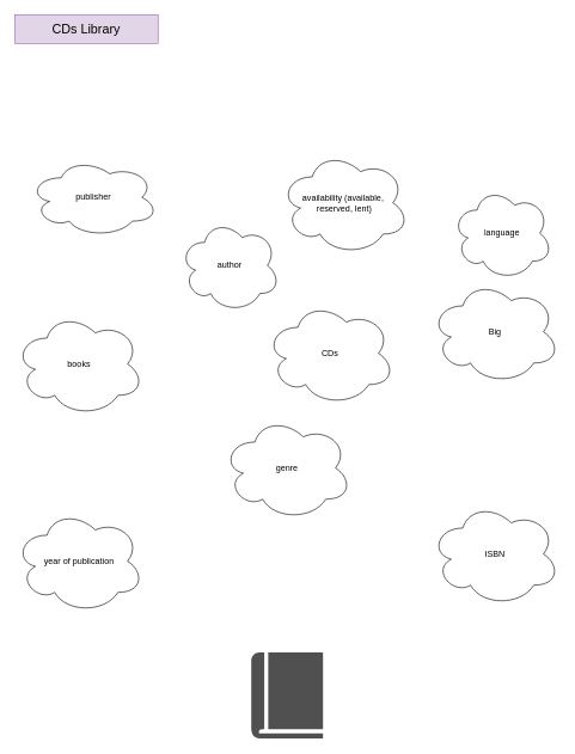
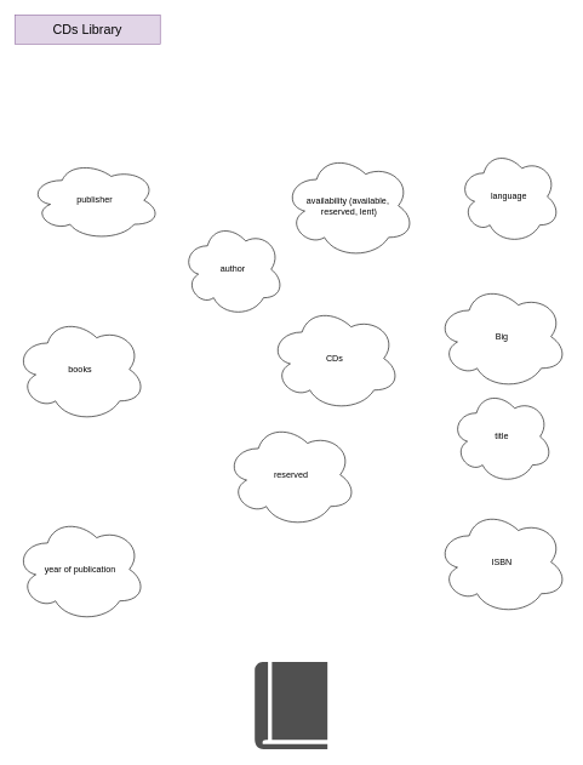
  <mxCell id="0" />
  <mxCell id="1" parent="0" />
  <mxCell id="2" value="" style="pointerEvents=1;shadow=0;dashed=0;html=1;strokeColor=none;fillColor=#505050;labelPosition=center;verticalLabelPosition=bottom;verticalAlign=top;outlineConnect=0;align=center;shape=mxgraph.office.concepts.book_journal;" vertex="1" parent="1"><mxGeometry x="350" y="910" width="100" height="120" as="geometry" /></mxCell>
  <mxCell id="3" value="books" style="ellipse;shape=cloud;whiteSpace=wrap;html=1;" vertex="1" parent="1"><mxGeometry x="20" y="435" width="180" height="145" as="geometry" /></mxCell>
  <mxCell id="4" value="CDs" style="ellipse;shape=cloud;whiteSpace=wrap;html=1;" vertex="1" parent="1"><mxGeometry x="370" y="420" width="180" height="145" as="geometry" /></mxCell>
  <mxCell id="5" value="availability (available,&amp;nbsp;&lt;br&gt;reserved, lent)" style="ellipse;shape=cloud;whiteSpace=wrap;html=1;" vertex="1" parent="1"><mxGeometry x="390" y="210" width="180" height="145" as="geometry" /></mxCell>
  <mxCell id="6" value="publisher" style="ellipse;shape=cloud;whiteSpace=wrap;html=1;" vertex="1" parent="1"><mxGeometry x="40" y="220" width="180" height="110" as="geometry" /></mxCell>
- <mxCell id="7" value="genre" style="ellipse;shape=cloud;whiteSpace=wrap;html=1;" vertex="1" parent="1"><mxGeometry x="310" y="580" width="180" height="145" as="geometry" /></mxCell>
+ <mxCell id="7" value="reserved" style="ellipse;shape=cloud;whiteSpace=wrap;html=1;" vertex="1" parent="1"><mxGeometry x="310" y="580" width="180" height="145" as="geometry" /></mxCell>
  <mxCell id="8" value="year of publication" style="ellipse;shape=cloud;whiteSpace=wrap;html=1;" vertex="1" parent="1"><mxGeometry x="20" y="710" width="180" height="145" as="geometry" /></mxCell>
  <mxCell id="9" value="ISBN" style="ellipse;shape=cloud;whiteSpace=wrap;html=1;" vertex="1" parent="1"><mxGeometry x="600" y="700" width="180" height="145" as="geometry" /></mxCell>
  <mxCell id="10" value="Big" style="ellipse;shape=cloud;whiteSpace=wrap;html=1;" vertex="1" parent="1"><mxGeometry x="600" y="390" width="180" height="145" as="geometry" /></mxCell>
  <mxCell id="11" value="&lt;font style=&quot;font-size: 18px&quot;&gt;CDs Library&lt;/font&gt;" style="rounded=0;whiteSpace=wrap;html=1;fillColor=#e1d5e7;strokeColor=#9673a6;" vertex="1" parent="1"><mxGeometry x="20" y="20" width="200" height="40" as="geometry" /></mxCell>
- <mxCell id="12" value="language" style="ellipse;shape=cloud;whiteSpace=wrap;html=1;" vertex="1" parent="1"><mxGeometry x="630" y="260" width="140" height="130" as="geometry" /></mxCell>
+ <mxCell id="12" value="language" style="ellipse;shape=cloud;whiteSpace=wrap;html=1;" vertex="1" parent="1"><mxGeometry x="630" y="205" width="140" height="130" as="geometry" /></mxCell>
  <mxCell id="13" value="author" style="ellipse;shape=cloud;whiteSpace=wrap;html=1;" vertex="1" parent="1"><mxGeometry x="250" y="305" width="140" height="130" as="geometry" /></mxCell>
+ <mxCell id="14" value="title" style="ellipse;shape=cloud;whiteSpace=wrap;html=1;" vertex="1" parent="1"><mxGeometry x="620" y="535" width="140" height="130" as="geometry" /></mxCell>
